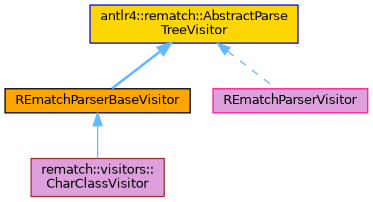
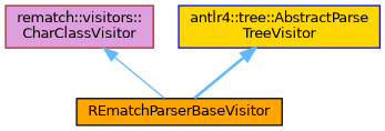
  digraph {
    node [fillcolor=plum fontname=Helvetica fontsize=10 shape=box style=filled]
    edge [color=steelblue1 dir=back fontname=Helvetica fontsize=10 labelfontname=Helvetica labelfontsize=10]
    n1 [color=brown fontcolor=black height=0.2 label="rematch::visitors::\lCharClassVisitor" width=0.4]
    n2 [color=black fillcolor=orange height=0.2 label=REmatchParserBaseVisitor width=0.4]
-   n3 [color=deeppink height=0.2 label=REmatchParserVisitor width=0.4]
-   n4 [color=blue fillcolor=gold height=0.2 label="antlr4::rematch::AbstractParse\lTreeVisitor" width=0.4]
-   n2 -> n1 [style=solid]
+   n4 [color=blue fillcolor=gold height=0.2 label="antlr4::tree::AbstractParse\lTreeVisitor" width=0.4]
+   n1 -> n2 [style=solid]
    n4 -> n2 [style=bold]
-   n4 -> n3 [style=dashed]
  }
